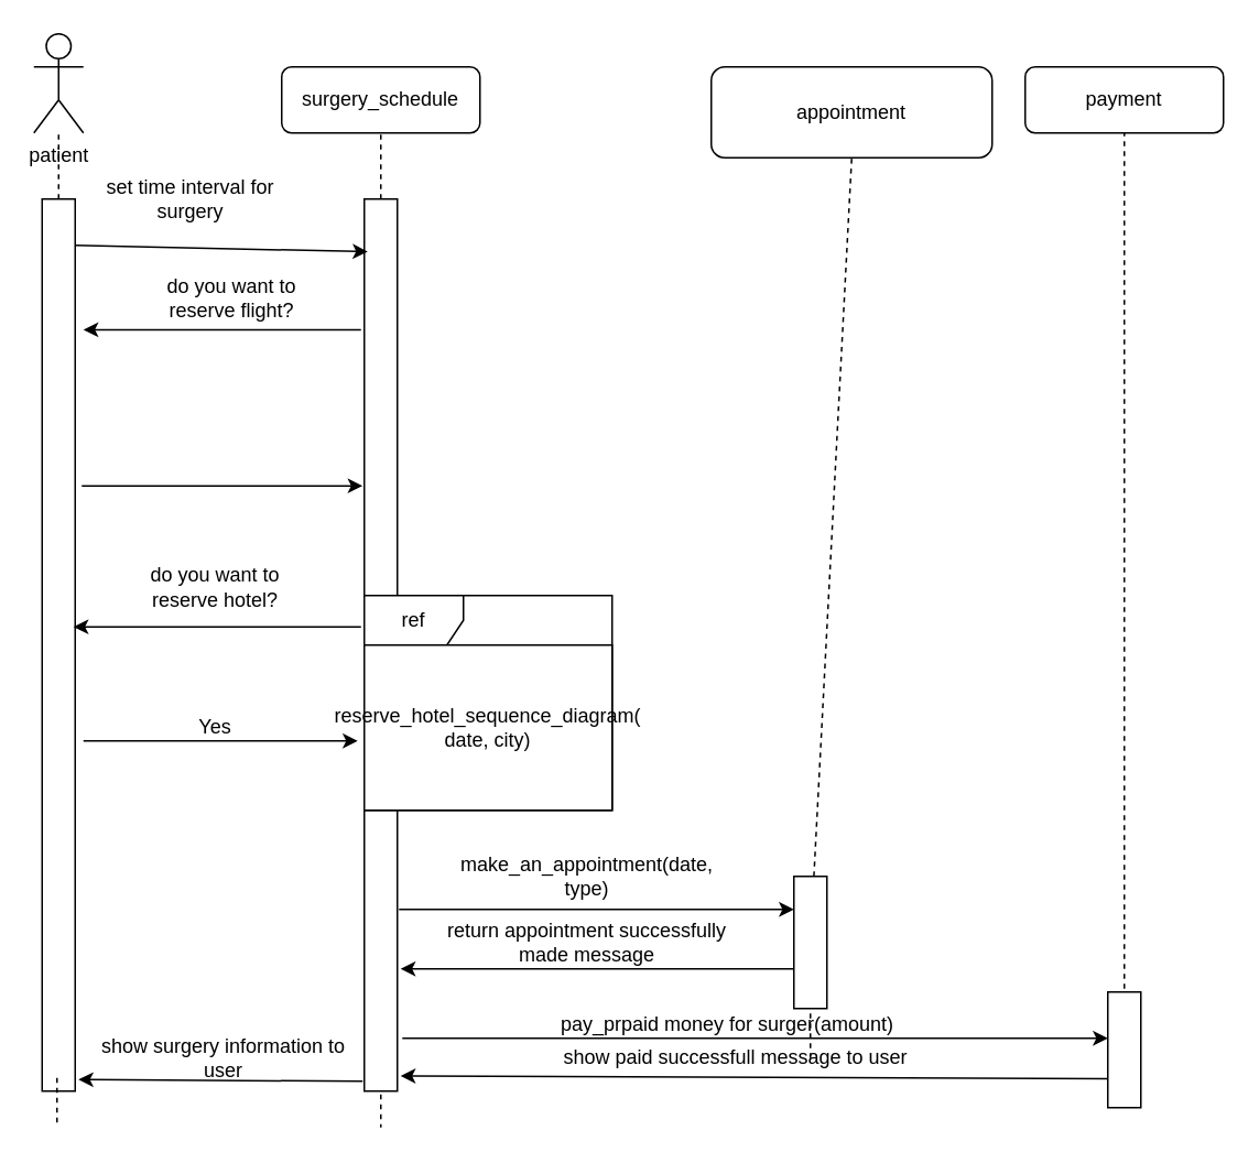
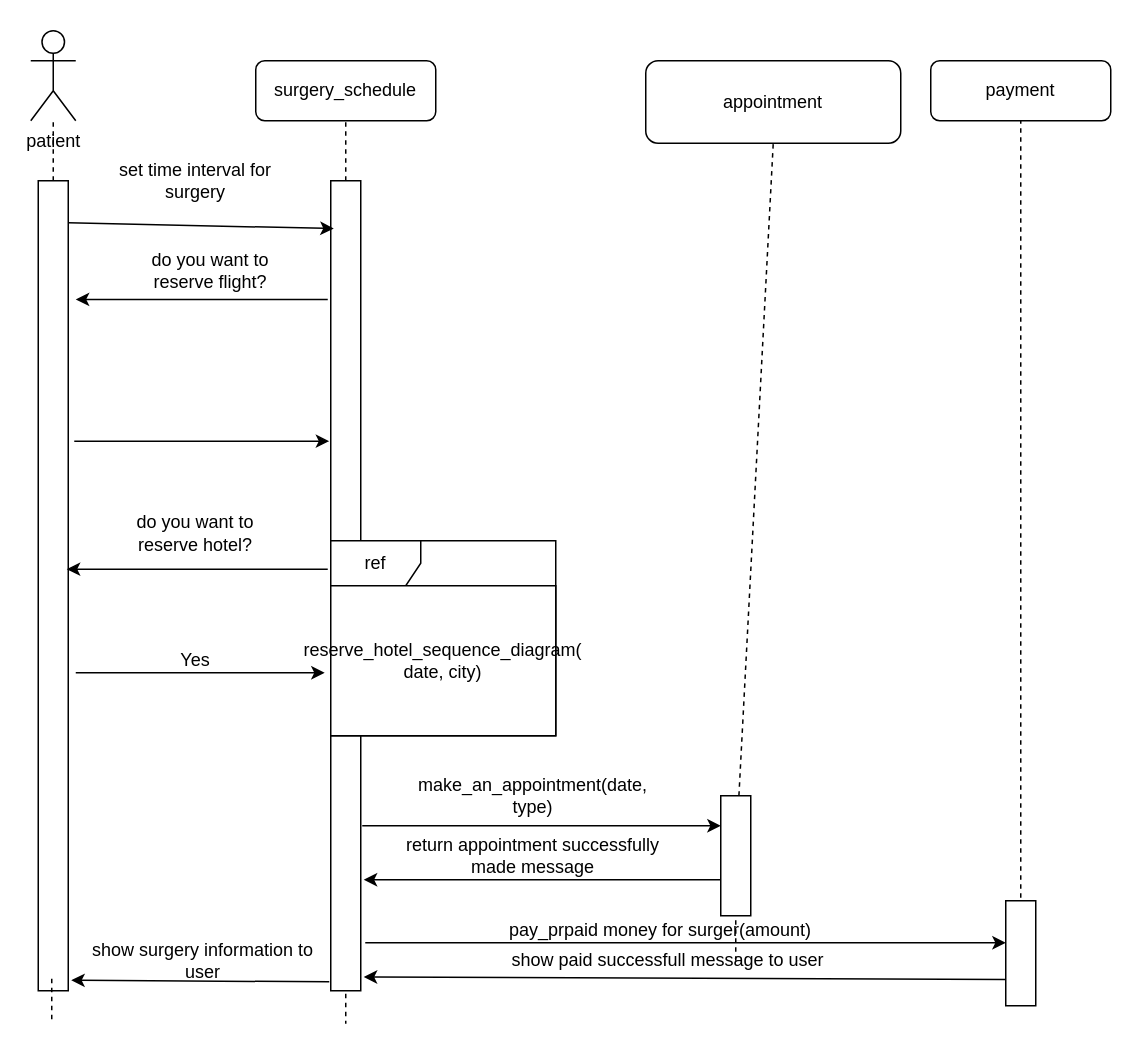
  <mxCell id="0" />
  <mxCell id="1" parent="0" />
  <mxCell id="2" value="patient" style="shape=umlActor;verticalLabelPosition=bottom;labelBackgroundColor=#ffffff;verticalAlign=top;html=1;outlineConnect=0;" parent="1" vertex="1"><mxGeometry x="20" y="20" width="30" height="60" as="geometry" /></mxCell>
  <mxCell id="3" value="" style="endArrow=none;dashed=1;html=1;" parent="1" source="4" target="2" edge="1"><mxGeometry width="50" height="50" relative="1" as="geometry"><mxPoint x="34" y="440" as="sourcePoint" /><mxPoint x="80" y="150" as="targetPoint" /></mxGeometry></mxCell>
  <mxCell id="4" value="" style="rounded=0;whiteSpace=wrap;html=1;" parent="1" vertex="1"><mxGeometry x="25" y="120" width="20" height="540" as="geometry" /></mxCell>
  <mxCell id="5" value="" style="endArrow=none;dashed=1;html=1;" parent="1" edge="1"><mxGeometry width="50" height="50" relative="1" as="geometry"><mxPoint x="34" y="652" as="sourcePoint" /><mxPoint x="34" y="680" as="targetPoint" /></mxGeometry></mxCell>
  <mxCell id="6" value="surgery_schedule" style="rounded=1;whiteSpace=wrap;html=1;" parent="1" vertex="1"><mxGeometry x="170" y="40" width="120" height="40" as="geometry" /></mxCell>
  <mxCell id="7" value="" style="endArrow=none;dashed=1;html=1;entryX=0.5;entryY=1;entryDx=0;entryDy=0;" parent="1" source="8" target="6" edge="1"><mxGeometry width="50" height="50" relative="1" as="geometry"><mxPoint x="230" y="440" as="sourcePoint" /><mxPoint x="240" y="140" as="targetPoint" /></mxGeometry></mxCell>
  <mxCell id="8" value="" style="rounded=0;whiteSpace=wrap;html=1;" parent="1" vertex="1"><mxGeometry x="220" y="120" width="20" height="540" as="geometry" /></mxCell>
  <mxCell id="9" value="" style="endArrow=none;dashed=1;html=1;entryX=0.5;entryY=1;entryDx=0;entryDy=0;" parent="1" edge="1"><mxGeometry width="50" height="50" relative="1" as="geometry"><mxPoint x="230" y="662" as="sourcePoint" /><mxPoint x="230" y="682" as="targetPoint" /></mxGeometry></mxCell>
  <mxCell id="10" value="" style="endArrow=classic;html=1;exitX=1;exitY=0.052;exitDx=0;exitDy=0;exitPerimeter=0;entryX=0.1;entryY=0.059;entryDx=0;entryDy=0;entryPerimeter=0;" parent="1" source="4" target="8" edge="1"><mxGeometry width="50" height="50" relative="1" as="geometry"><mxPoint x="130" y="220" as="sourcePoint" /><mxPoint x="180" y="170" as="targetPoint" /></mxGeometry></mxCell>
- <mxCell id="11" value="set time interval for surgery" style="text;html=1;strokeColor=none;fillColor=none;align=center;verticalAlign=middle;whiteSpace=wrap;rounded=0;" parent="1" vertex="1"><mxGeometry x="55" y="110" width="120" height="20" as="geometry" /></mxCell>
+ <mxCell id="11" value="set time interval for surgery" style="text;html=1;strokeColor=none;fillColor=none;align=center;verticalAlign=middle;whiteSpace=wrap;rounded=0;" parent="1" vertex="1"><mxGeometry x="70" y="110" width="120" height="20" as="geometry" /></mxCell>
  <mxCell id="12" value="" style="endArrow=classic;html=1;exitX=-0.1;exitY=0.197;exitDx=0;exitDy=0;exitPerimeter=0;entryX=1.25;entryY=0.197;entryDx=0;entryDy=0;entryPerimeter=0;" parent="1" edge="1"><mxGeometry width="50" height="50" relative="1" as="geometry"><mxPoint x="218" y="199.13" as="sourcePoint" /><mxPoint x="50" y="199.13" as="targetPoint" /></mxGeometry></mxCell>
  <mxCell id="13" value="do you want to reserve flight?" style="text;html=1;strokeColor=none;fillColor=none;align=center;verticalAlign=middle;whiteSpace=wrap;rounded=0;" parent="1" vertex="1"><mxGeometry x="80" y="170" width="120" height="20" as="geometry" /></mxCell>
  <mxCell id="14" value="" style="endArrow=classic;html=1;exitX=1.15;exitY=0.445;exitDx=0;exitDy=0;exitPerimeter=0;entryX=-0.1;entryY=0.445;entryDx=0;entryDy=0;entryPerimeter=0;" parent="1" edge="1"><mxGeometry width="50" height="50" relative="1" as="geometry"><mxPoint x="49" y="293.6" as="sourcePoint" /><mxPoint x="219" y="293.6" as="targetPoint" /></mxGeometry></mxCell>
  <mxCell id="15" value="" style="endArrow=classic;html=1;entryX=0.95;entryY=0.879;entryDx=0;entryDy=0;entryPerimeter=0;" parent="1" edge="1"><mxGeometry width="50" height="50" relative="1" as="geometry"><mxPoint x="218" y="379" as="sourcePoint" /><mxPoint x="44" y="378.92" as="targetPoint" /></mxGeometry></mxCell>
  <mxCell id="16" value="do you want to reserve hotel?" style="text;html=1;strokeColor=none;fillColor=none;align=center;verticalAlign=middle;whiteSpace=wrap;rounded=0;" parent="1" vertex="1"><mxGeometry x="75" y="345" width="110" height="20" as="geometry" /></mxCell>
  <mxCell id="17" value="ref" style="shape=umlFrame;whiteSpace=wrap;html=1;" parent="1" vertex="1"><mxGeometry x="220" y="360" width="150" height="130" as="geometry" /></mxCell>
  <mxCell id="18" value="reserve_hotel_sequence_diagram( date, city)" style="rounded=0;whiteSpace=wrap;html=1;" parent="1" vertex="1"><mxGeometry x="220" y="390" width="150" height="100" as="geometry" /></mxCell>
  <mxCell id="19" value="" style="endArrow=classic;html=1;entryX=-0.027;entryY=0.58;entryDx=0;entryDy=0;entryPerimeter=0;" parent="1" target="18" edge="1"><mxGeometry width="50" height="50" relative="1" as="geometry"><mxPoint x="50" y="448" as="sourcePoint" /><mxPoint x="180" y="470" as="targetPoint" /></mxGeometry></mxCell>
  <mxCell id="20" value="Yes" style="text;html=1;strokeColor=none;fillColor=none;align=center;verticalAlign=middle;whiteSpace=wrap;rounded=0;" parent="1" vertex="1"><mxGeometry x="110" y="430" width="40" height="20" as="geometry" /></mxCell>
  <mxCell id="21" value="appointment" style="rounded=1;whiteSpace=wrap;html=1;" parent="1" vertex="1"><mxGeometry x="430" y="40" width="170" height="55" as="geometry" /></mxCell>
  <mxCell id="22" value="" style="endArrow=none;dashed=1;html=1;entryX=0.5;entryY=1;entryDx=0;entryDy=0;" parent="1" source="23" target="21" edge="1"><mxGeometry width="50" height="50" relative="1" as="geometry"><mxPoint x="490" y="640" as="sourcePoint" /><mxPoint x="510" y="290" as="targetPoint" /></mxGeometry></mxCell>
  <mxCell id="23" value="" style="rounded=0;whiteSpace=wrap;html=1;" parent="1" vertex="1"><mxGeometry x="480" y="530" width="20" height="80" as="geometry" /></mxCell>
  <mxCell id="24" value="" style="endArrow=none;dashed=1;html=1;entryX=0.5;entryY=1;entryDx=0;entryDy=0;" parent="1" target="23" edge="1"><mxGeometry width="50" height="50" relative="1" as="geometry"><mxPoint x="490" y="640" as="sourcePoint" /><mxPoint x="490" y="80" as="targetPoint" /></mxGeometry></mxCell>
  <mxCell id="25" value="" style="endArrow=classic;html=1;entryX=0;entryY=0.25;entryDx=0;entryDy=0;" parent="1" target="23" edge="1"><mxGeometry width="50" height="50" relative="1" as="geometry"><mxPoint x="241" y="550" as="sourcePoint" /><mxPoint x="410" y="560" as="targetPoint" /></mxGeometry></mxCell>
  <mxCell id="26" value="make_an_appointment(date, type)" style="text;html=1;strokeColor=none;fillColor=none;align=center;verticalAlign=middle;whiteSpace=wrap;rounded=0;" parent="1" vertex="1"><mxGeometry x="300" y="520" width="110" height="20" as="geometry" /></mxCell>
  <mxCell id="27" value="" style="endArrow=classic;html=1;" parent="1" edge="1"><mxGeometry width="50" height="50" relative="1" as="geometry"><mxPoint x="480" y="586" as="sourcePoint" /><mxPoint x="242" y="586" as="targetPoint" /></mxGeometry></mxCell>
  <mxCell id="28" value="return appointment successfully made message" style="text;html=1;strokeColor=none;fillColor=none;align=center;verticalAlign=middle;whiteSpace=wrap;rounded=0;" parent="1" vertex="1"><mxGeometry x="260" y="560" width="190" height="20" as="geometry" /></mxCell>
  <mxCell id="29" value="payment" style="rounded=1;whiteSpace=wrap;html=1;" parent="1" vertex="1"><mxGeometry x="620" y="40" width="120" height="40" as="geometry" /></mxCell>
  <mxCell id="30" value="" style="endArrow=none;dashed=1;html=1;entryX=0.5;entryY=1;entryDx=0;entryDy=0;" parent="1" target="29" edge="1"><mxGeometry width="50" height="50" relative="1" as="geometry"><mxPoint x="680" y="640" as="sourcePoint" /><mxPoint x="670" y="320" as="targetPoint" /></mxGeometry></mxCell>
  <mxCell id="31" value="" style="rounded=0;whiteSpace=wrap;html=1;" parent="1" vertex="1"><mxGeometry x="670" y="600" width="20" height="70" as="geometry" /></mxCell>
  <mxCell id="32" value="" style="endArrow=classic;html=1;entryX=0;entryY=0.4;entryDx=0;entryDy=0;entryPerimeter=0;" parent="1" target="31" edge="1"><mxGeometry width="50" height="50" relative="1" as="geometry"><mxPoint x="243" y="628" as="sourcePoint" /><mxPoint x="360" y="610" as="targetPoint" /></mxGeometry></mxCell>
  <mxCell id="33" value="pay_prpaid money for surger(amount)" style="text;html=1;strokeColor=none;fillColor=none;align=center;verticalAlign=middle;whiteSpace=wrap;rounded=0;" parent="1" vertex="1"><mxGeometry x="330" y="610" width="220" height="20" as="geometry" /></mxCell>
  <mxCell id="34" value="" style="endArrow=classic;html=1;exitX=0;exitY=0.75;exitDx=0;exitDy=0;entryX=1.1;entryY=0.983;entryDx=0;entryDy=0;entryPerimeter=0;" parent="1" source="31" target="8" edge="1"><mxGeometry width="50" height="50" relative="1" as="geometry"><mxPoint x="530" y="720" as="sourcePoint" /><mxPoint x="580" y="670" as="targetPoint" /></mxGeometry></mxCell>
  <mxCell id="35" value="show paid successfull message to user" style="text;html=1;strokeColor=none;fillColor=none;align=center;verticalAlign=middle;whiteSpace=wrap;rounded=0;" parent="1" vertex="1"><mxGeometry x="320" y="630" width="250" height="20" as="geometry" /></mxCell>
  <mxCell id="36" value="" style="endArrow=classic;html=1;exitX=-0.05;exitY=0.989;exitDx=0;exitDy=0;exitPerimeter=0;entryX=1.1;entryY=0.987;entryDx=0;entryDy=0;entryPerimeter=0;" parent="1" source="8" target="4" edge="1"><mxGeometry width="50" height="50" relative="1" as="geometry"><mxPoint x="100" y="650" as="sourcePoint" /><mxPoint x="150" y="600" as="targetPoint" /></mxGeometry></mxCell>
  <mxCell id="37" value="show surgery information to user" style="text;html=1;strokeColor=none;fillColor=none;align=center;verticalAlign=middle;whiteSpace=wrap;rounded=0;" parent="1" vertex="1"><mxGeometry x="50" y="630" width="170" height="20" as="geometry" /></mxCell>
